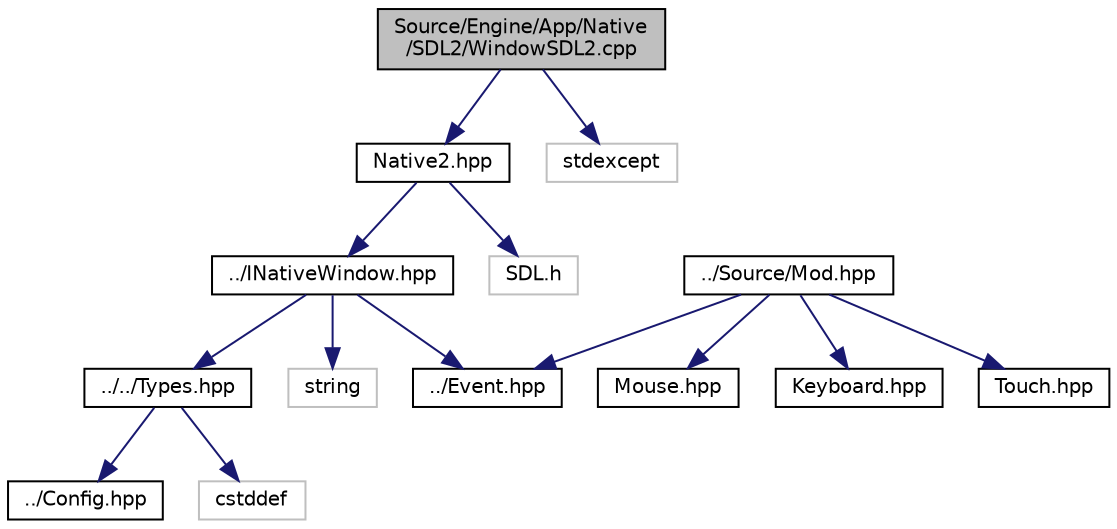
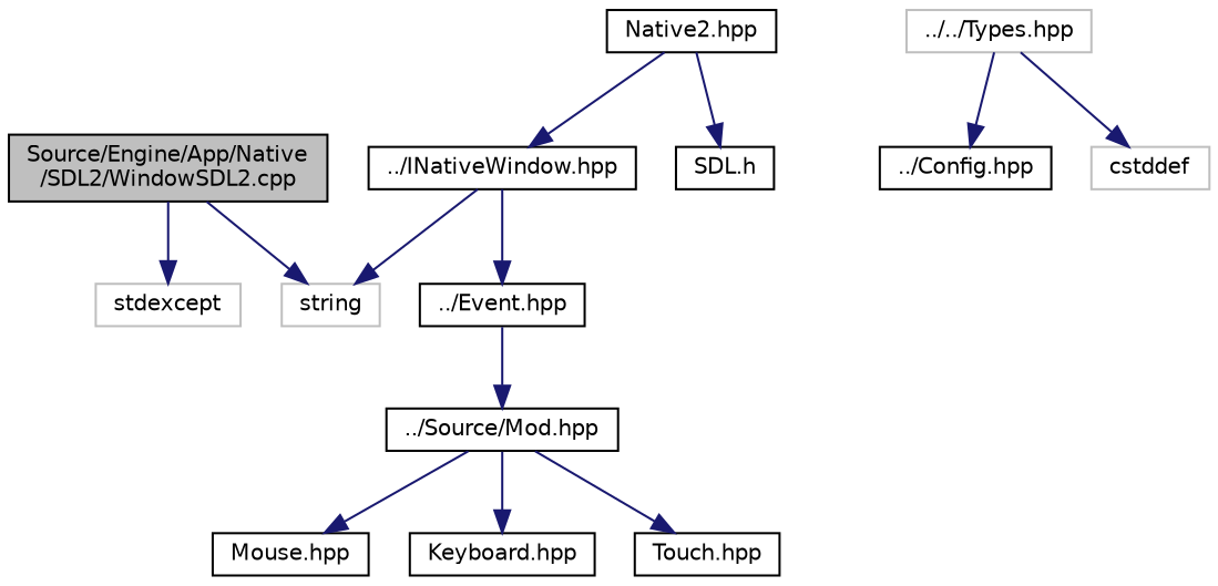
  digraph {
    node [color=black fillcolor=white fontname=Helvetica fontsize=10 shape=record style=filled]
    edge [color=midnightblue fontname=Helvetica fontsize=10 labelfontname=Helvetica labelfontsize=10 style=solid]
    n1 [fillcolor=grey75 fontcolor=black height=0.2 label="Source/Engine/App/Native\l/SDL2/WindowSDL2.cpp" width=0.4]
    n2 [height=0.2 label="Native2.hpp" width=0.4]
    n3 [color=grey75 height=0.2 label=stdexcept width=0.4]
    n4 [height=0.2 label="../INativeWindow.hpp" width=0.4]
-   n5 [color=grey75 height=0.2 label="SDL.h" width=0.4]
-   n6 [height=0.2 label="../../Types.hpp" width=0.4]
+   n5 [height=0.2 label="SDL.h" width=0.4]
+   n6 [color=grey75 height=0.2 label="../../Types.hpp" width=0.4]
    n7 [height=0.2 label="../Event.hpp" width=0.4]
    n8 [color=grey75 height=0.2 label=string width=0.4]
    n9 [height=0.2 label="../Config.hpp" width=0.4]
    n10 [color=grey75 height=0.2 label=cstddef width=0.4]
    n11 [height=0.2 label="../Source/Mod.hpp" width=0.4]
    n12 [height=0.2 label="Mouse.hpp" width=0.4]
    n13 [height=0.2 label="Keyboard.hpp" width=0.4]
    n14 [height=0.2 label="Touch.hpp" width=0.4]
-   n1 -> n2
+   n1 -> n8
    n1 -> n3
    n2 -> n4
    n2 -> n5
-   n4 -> n6
    n4 -> n7
    n4 -> n8
    n6 -> n9
    n6 -> n10
-   n11 -> n7
+   n7 -> n11
    n11 -> n12
    n11 -> n13
    n11 -> n14
  }
